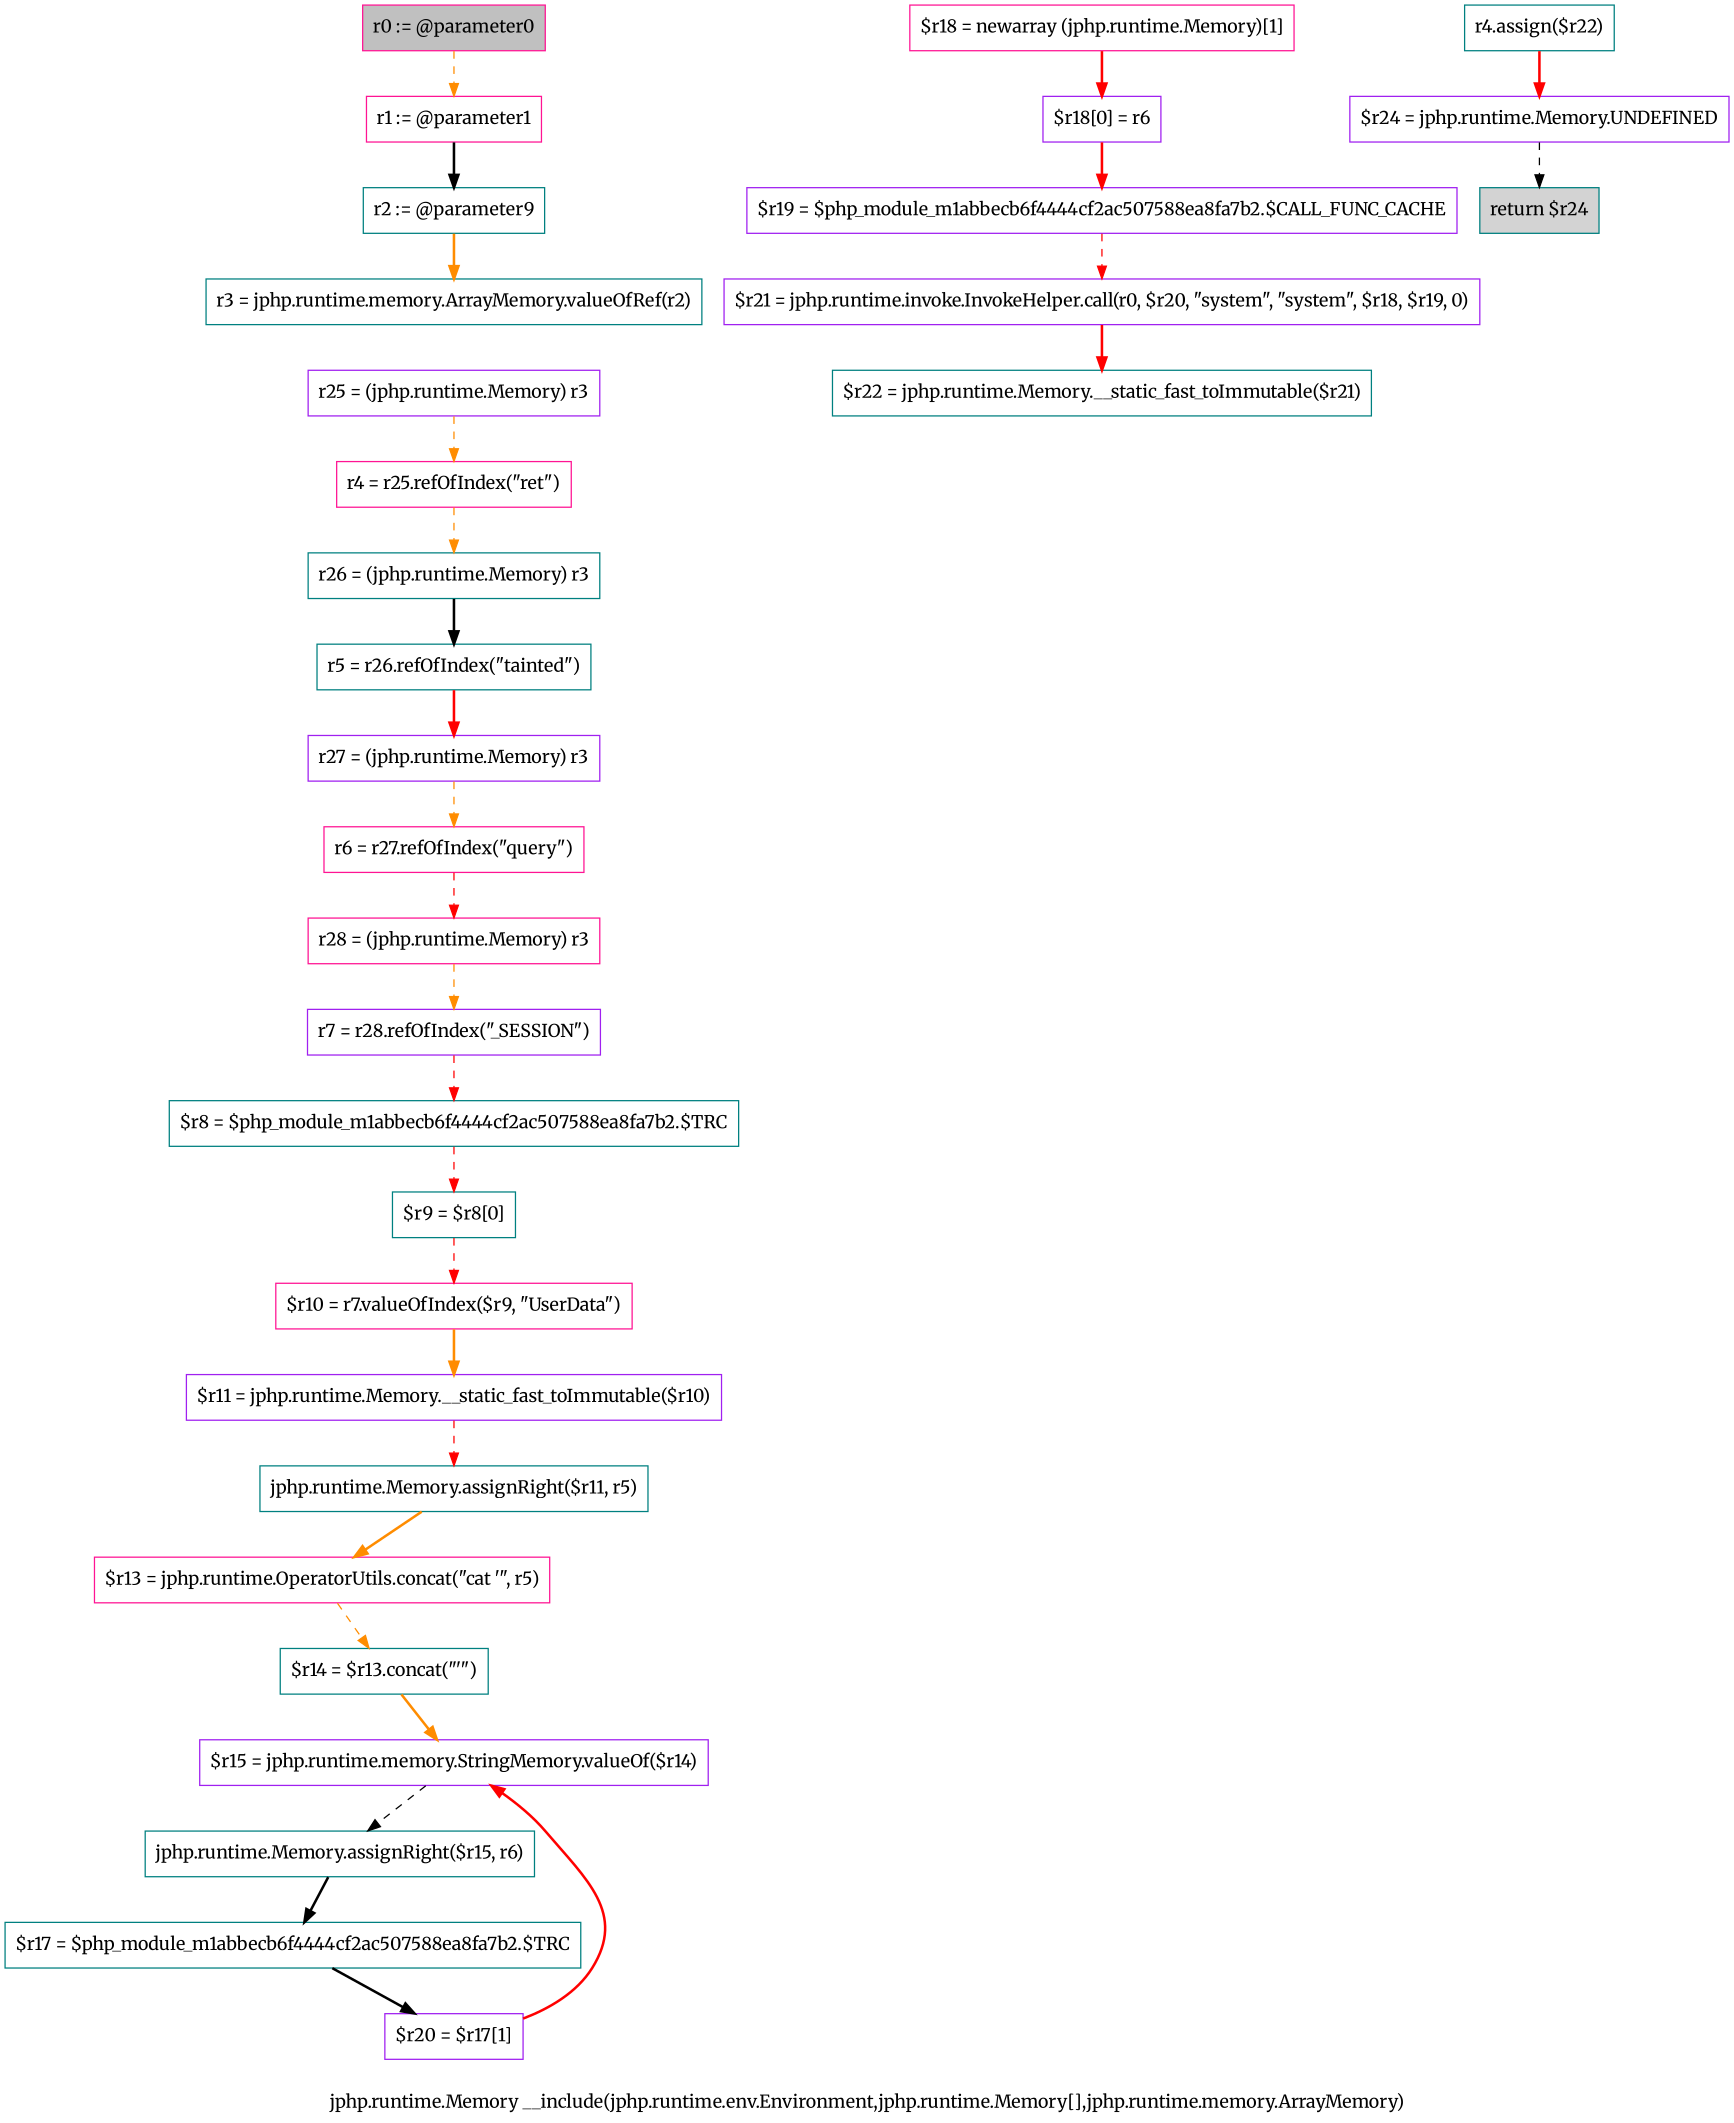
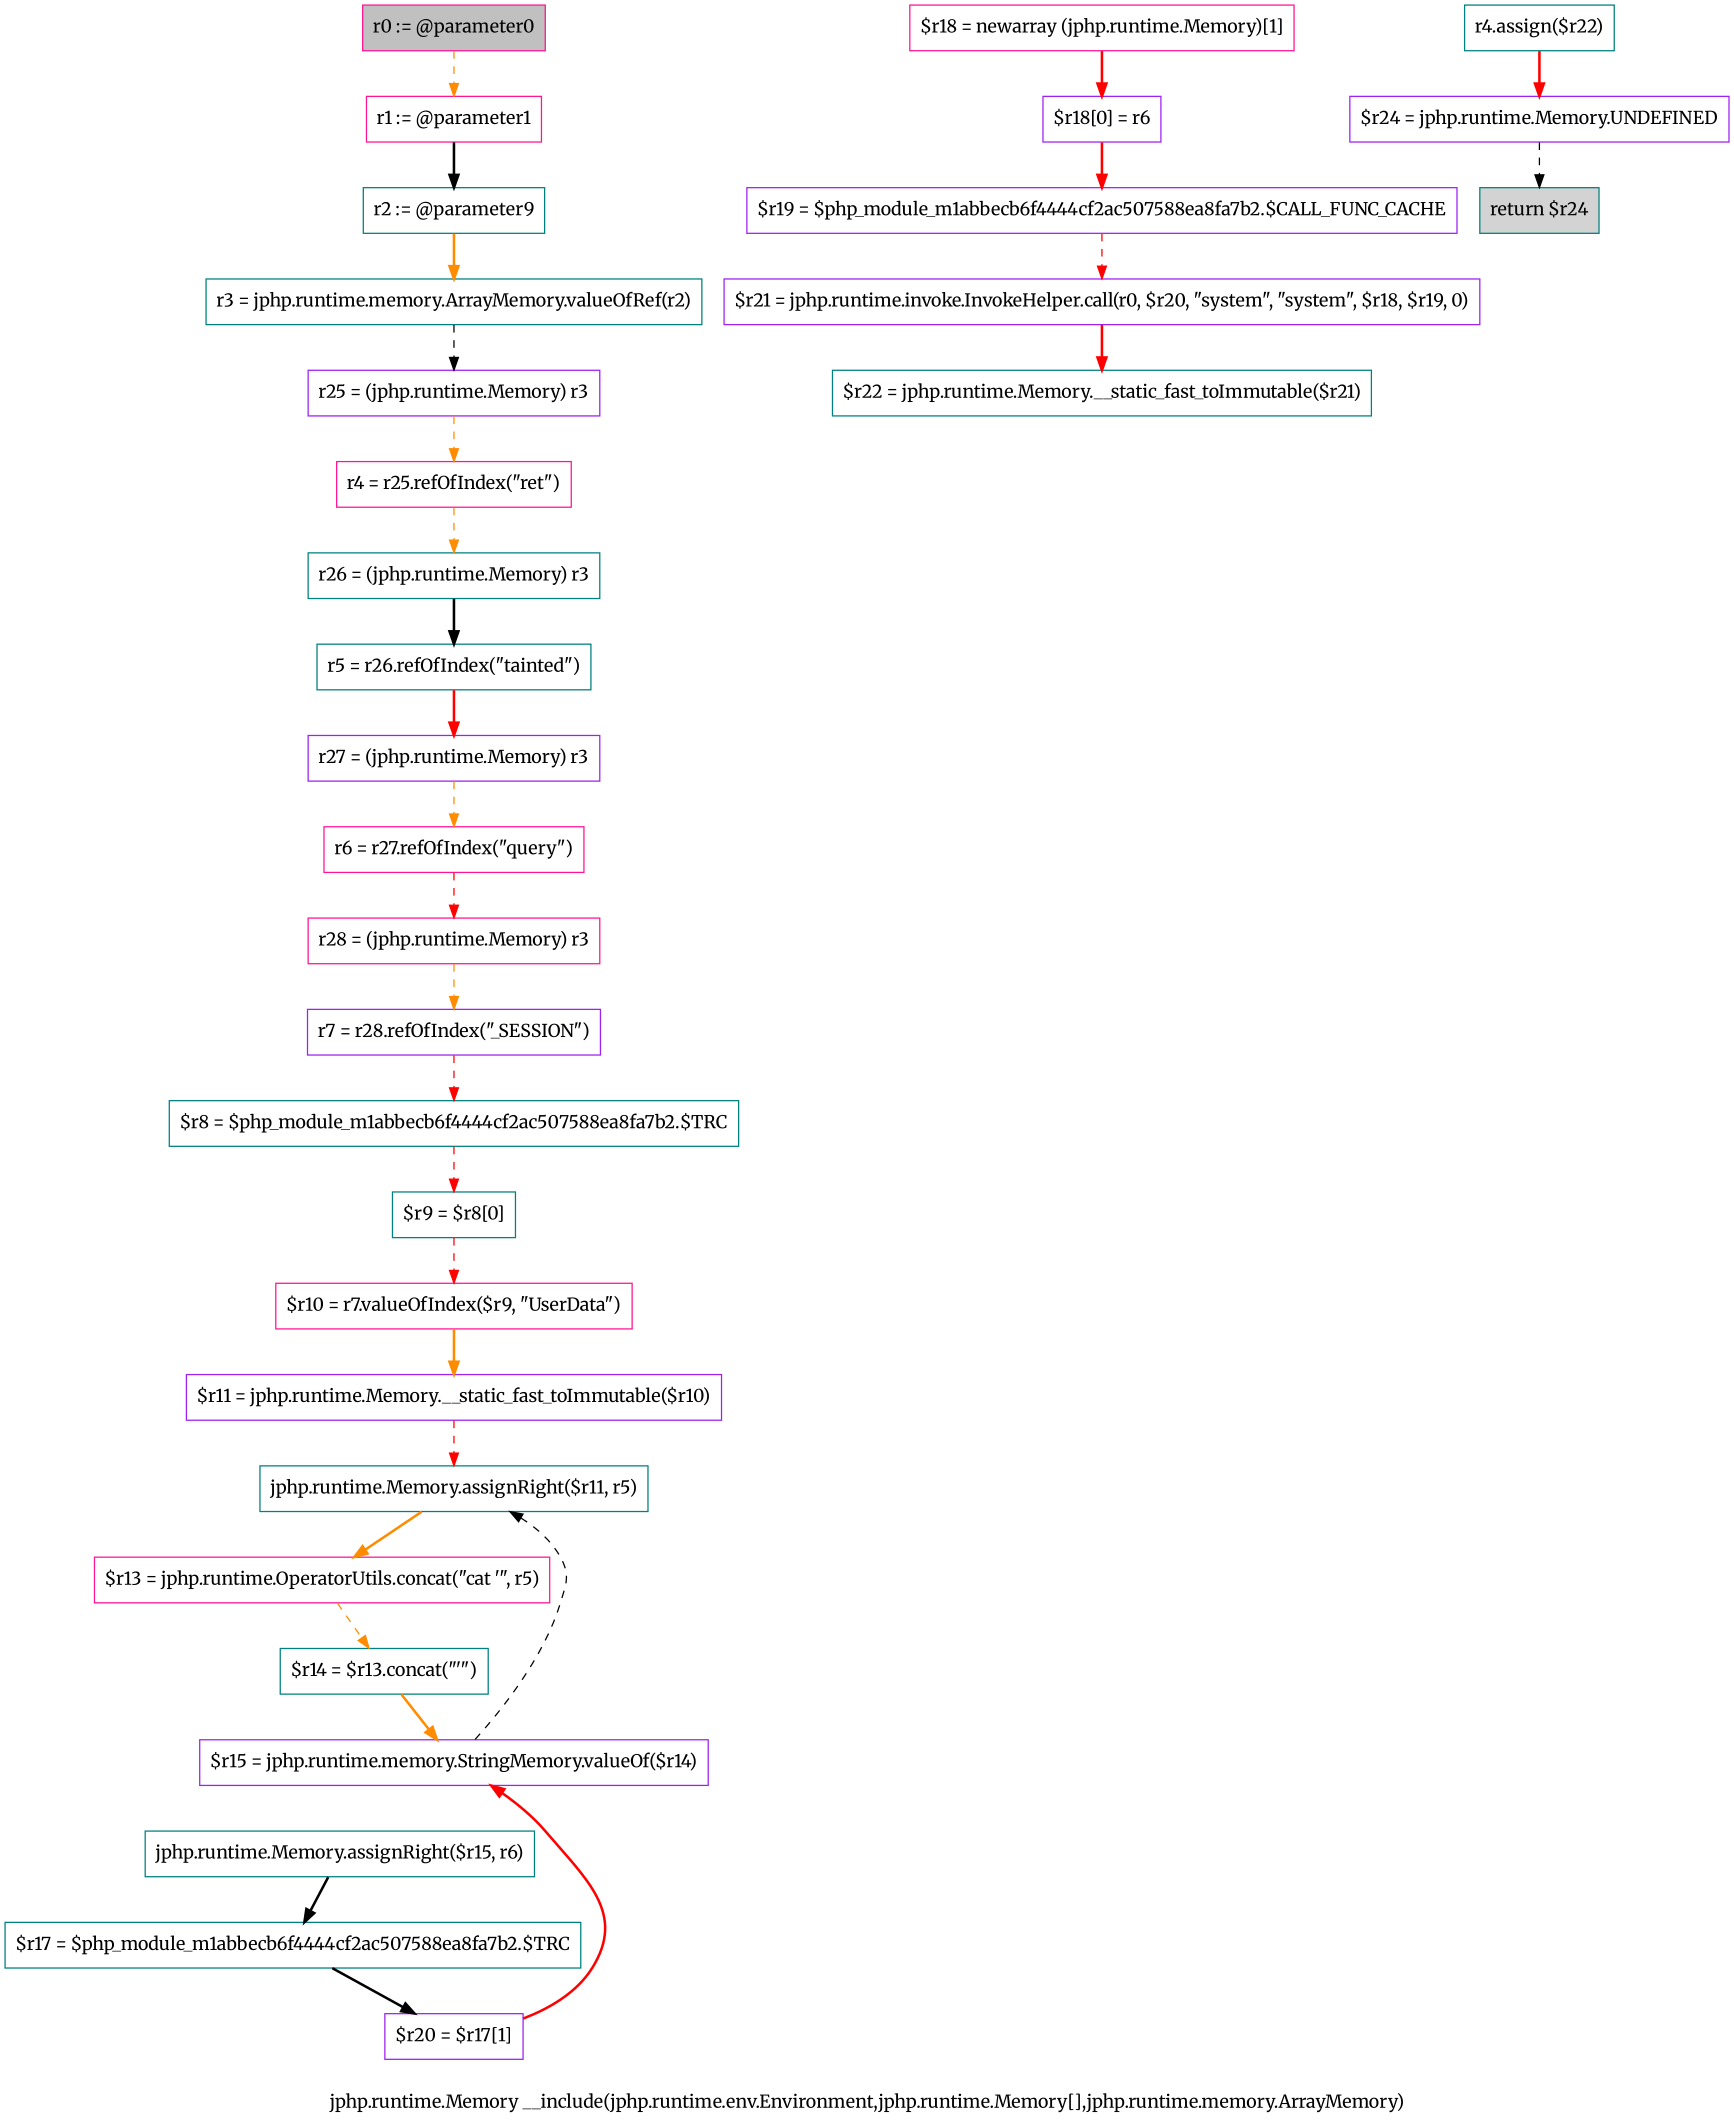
  digraph {
    fontname=Merriweather
    label="jphp.runtime.Memory __include(jphp.runtime.env.Environment,jphp.runtime.Memory[],jphp.runtime.memory.ArrayMemory)"
    node [color=teal fontname=Merriweather shape=box]
    edge [color=red fontname=Merriweather style=dashed]
    n1 [color=deeppink fillcolor=gray label="r0 := @parameter0" style=filled]
    n2 [color=deeppink label="r1 := @parameter1"]
    n3 [label="r2 := @parameter9"]
    n4 [label="r3 = jphp.runtime.memory.ArrayMemory.valueOfRef(r2)"]
    n5 [color=purple label="r25 = (jphp.runtime.Memory) r3"]
    n6 [color=deeppink label="r4 = r25.refOfIndex(\"ret\")"]
    n7 [label="r26 = (jphp.runtime.Memory) r3"]
    n8 [label="r5 = r26.refOfIndex(\"tainted\")"]
    n9 [color=purple label="r27 = (jphp.runtime.Memory) r3"]
    n10 [color=deeppink label="r6 = r27.refOfIndex(\"query\")"]
    n11 [color=deeppink label="r28 = (jphp.runtime.Memory) r3"]
    n12 [color=purple label="r7 = r28.refOfIndex(\"_SESSION\")"]
    n13 [label="$r8 = $php_module_m1abbecb6f4444cf2ac507588ea8fa7b2.$TRC"]
    n14 [label="$r9 = $r8[0]"]
    n15 [color=deeppink label="$r10 = r7.valueOfIndex($r9, \"UserData\")"]
    n16 [color=purple label="$r11 = jphp.runtime.Memory.__static_fast_toImmutable($r10)"]
    n17 [label="jphp.runtime.Memory.assignRight($r11, r5)"]
    n18 [color=deeppink label="$r13 = jphp.runtime.OperatorUtils.concat(\"cat \'\", r5)"]
    n19 [label="$r14 = $r13.concat(\"\'\")"]
    n20 [color=purple label="$r15 = jphp.runtime.memory.StringMemory.valueOf($r14)"]
    n21 [label="jphp.runtime.Memory.assignRight($r15, r6)"]
    n22 [label="$r17 = $php_module_m1abbecb6f4444cf2ac507588ea8fa7b2.$TRC"]
    n23 [color=purple label="$r20 = $r17[1]"]
    n24 [color=deeppink label="$r18 = newarray (jphp.runtime.Memory)[1]"]
    n25 [color=purple label="$r18[0] = r6"]
    n26 [color=purple label="$r19 = $php_module_m1abbecb6f4444cf2ac507588ea8fa7b2.$CALL_FUNC_CACHE"]
    n27 [color=purple label="$r21 = jphp.runtime.invoke.InvokeHelper.call(r0, $r20, \"system\", \"system\", $r18, $r19, 0)"]
    n28 [label="$r22 = jphp.runtime.Memory.__static_fast_toImmutable($r21)"]
    n29 [label="r4.assign($r22)"]
    n30 [color=purple label="$r24 = jphp.runtime.Memory.UNDEFINED"]
    n31 [fillcolor=lightgray label="return $r24" style=filled]
    n1 -> n2 [color=darkorange]
    n2 -> n3 [color=black style=bold]
    n3 -> n4 [color=darkorange style=bold]
+   n4 -> n5 [color=black]
    n5 -> n6 [color=darkorange]
    n6 -> n7 [color=darkorange]
    n7 -> n8 [color=black style=bold]
    n8 -> n9 [style=bold]
    n9 -> n10 [color=darkorange]
    n10 -> n11
    n11 -> n12 [color=darkorange]
    n12 -> n13
    n13 -> n14
    n14 -> n15
    n15 -> n16 [color=darkorange style=bold]
    n16 -> n17
    n17 -> n18 [color=darkorange style=bold]
    n18 -> n19 [color=darkorange]
    n19 -> n20 [color=darkorange style=bold]
-   n20 -> n21 [color=black]
+   n20 -> n17 [color=black]
    n21 -> n22 [color=black style=bold]
    n22 -> n23 [color=black style=bold]
    n23 -> n20 [style=bold]
    n24 -> n25 [style=bold]
    n25 -> n26 [style=bold]
    n26 -> n27
    n27 -> n28 [style=bold]
    n29 -> n30 [style=bold]
    n30 -> n31 [color=black]
  }
